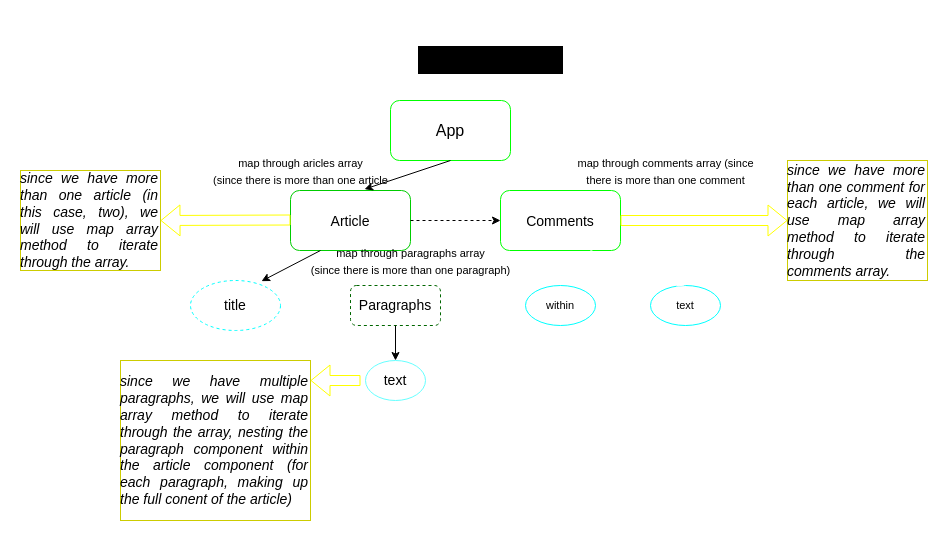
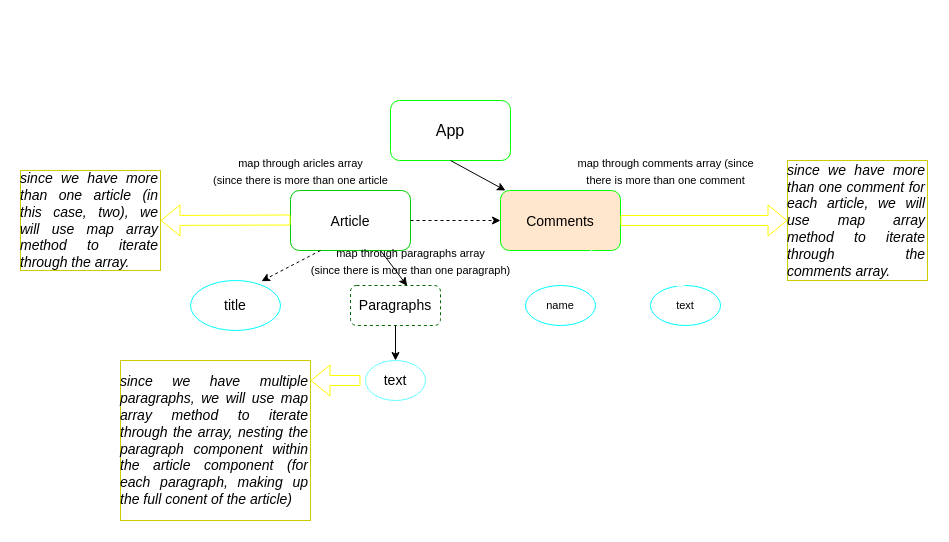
  <mxCell id="0" />
  <mxCell id="1" parent="0" />
  <mxCell id="2" value="&lt;font size=&quot;3&quot;&gt;App&lt;/font&gt;" style="rounded=1;whiteSpace=wrap;html=1;strokeColor=#00FF00;" vertex="1" parent="1"><mxGeometry x="390" y="100" width="120" height="60" as="geometry" /></mxCell>
- <mxCell id="3" value="&lt;pre&gt;&lt;font style=&quot;font-size: 24px&quot;&gt;&lt;u style=&quot;font-weight: normal ; background-color: rgb(0 , 0 , 0)&quot;&gt;Components&lt;/u&gt;&lt;/font&gt;&lt;/pre&gt;" style="text;html=1;align=center;verticalAlign=middle;resizable=0;points=[];autosize=1;strokeColor=none;fillColor=none;fontSize=24;" vertex="1" parent="1"><mxGeometry x="410" y="20" width="160" height="80" as="geometry" /></mxCell>
  <mxCell id="4" value="&lt;span style=&quot;font-size: 14px&quot;&gt;Article&lt;/span&gt;" style="rounded=1;whiteSpace=wrap;html=1;fontSize=18;strokeColor=#00CC00;" vertex="1" parent="1"><mxGeometry x="290" y="190" width="120" height="60" as="geometry" /></mxCell>
  <mxCell id="5" value="" style="edgeStyle=none;html=1;fontSize=11;strokeColor=#FFFFFF;" edge="1" parent="1" source="6" target="20"><mxGeometry relative="1" as="geometry" /></mxCell>
- <mxCell id="6" value="&lt;span style=&quot;font-size: 14px&quot;&gt;Comments&lt;/span&gt;" style="rounded=1;whiteSpace=wrap;html=1;fontSize=18;strokeColor=#00FF00;" vertex="1" parent="1"><mxGeometry x="500" y="190" width="120" height="60" as="geometry" /></mxCell>
- <mxCell id="7" value="" style="endArrow=classic;html=1;fontSize=14;exitX=0.5;exitY=1;exitDx=0;exitDy=0;entryX=0.617;entryY=-0.022;entryDx=0;entryDy=0;entryPerimeter=0;" edge="1" parent="1" source="2" target="4"><mxGeometry width="50" height="50" relative="1" as="geometry"><mxPoint x="490" y="270" as="sourcePoint" /><mxPoint x="540" y="220" as="targetPoint" /></mxGeometry></mxCell>
- <mxCell id="8" value="" style="endArrow=classic;html=1;fontSize=14;exitX=0.25;exitY=1;exitDx=0;exitDy=0;entryX=0.789;entryY=0.013;entryDx=0;entryDy=0;entryPerimeter=0;" edge="1" parent="1" source="4" target="9"><mxGeometry width="50" height="50" relative="1" as="geometry"><mxPoint x="260" y="330" as="sourcePoint" /><mxPoint x="250" y="290" as="targetPoint" /></mxGeometry></mxCell>
- <mxCell id="9" value="title" style="ellipse;whiteSpace=wrap;html=1;fontSize=14;strokeColor=#00FFFF;dashed=1;" vertex="1" parent="1"><mxGeometry x="190" y="280" width="90" height="50" as="geometry" /></mxCell>
+ <mxCell id="6" value="&lt;span style=&quot;font-size: 14px&quot;&gt;Comments&lt;/span&gt;" style="rounded=1;whiteSpace=wrap;html=1;fontSize=18;strokeColor=#00FF00;fillColor=#ffe6cc;" vertex="1" parent="1"><mxGeometry x="500" y="190" width="120" height="60" as="geometry" /></mxCell>
+ <mxCell id="7" value="" style="endArrow=classic;html=1;fontSize=14;exitX=0.5;exitY=1;exitDx=0;exitDy=0;" edge="1" parent="1" source="2" target="6"><mxGeometry width="50" height="50" relative="1" as="geometry"><mxPoint x="490" y="270" as="sourcePoint" /><mxPoint x="540" y="220" as="targetPoint" /></mxGeometry></mxCell>
+ <mxCell id="8" value="" style="endArrow=classic;html=1;fontSize=14;exitX=0.25;exitY=1;exitDx=0;exitDy=0;entryX=0.789;entryY=0.013;entryDx=0;entryDy=0;entryPerimeter=0;dashed=1;" edge="1" parent="1" source="4" target="9"><mxGeometry width="50" height="50" relative="1" as="geometry"><mxPoint x="260" y="330" as="sourcePoint" /><mxPoint x="250" y="290" as="targetPoint" /></mxGeometry></mxCell>
+ <mxCell id="9" value="title" style="ellipse;whiteSpace=wrap;html=1;fontSize=14;strokeColor=#00FFFF;" vertex="1" parent="1"><mxGeometry x="190" y="280" width="90" height="50" as="geometry" /></mxCell>
  <mxCell id="10" value="Paragraphs" style="rounded=1;whiteSpace=wrap;html=1;fontSize=14;strokeColor=#006600;dashed=1;" vertex="1" parent="1"><mxGeometry x="350" y="285" width="90" height="40" as="geometry" /></mxCell>
+ <mxCell id="11" value="" style="endArrow=classic;html=1;fontSize=14;exitX=0.75;exitY=1;exitDx=0;exitDy=0;entryX=0.63;entryY=0.008;entryDx=0;entryDy=0;entryPerimeter=0;" edge="1" parent="1" source="4" target="10"><mxGeometry width="50" height="50" relative="1" as="geometry"><mxPoint x="490" y="270" as="sourcePoint" /><mxPoint x="540" y="220" as="targetPoint" /></mxGeometry></mxCell>
  <mxCell id="12" value="text" style="ellipse;whiteSpace=wrap;html=1;fontSize=14;strokeColor=#66FFFF;" vertex="1" parent="1"><mxGeometry x="365" y="360" width="60" height="40" as="geometry" /></mxCell>
  <mxCell id="13" value="" style="endArrow=classic;html=1;fontSize=14;exitX=0.5;exitY=1;exitDx=0;exitDy=0;entryX=0.5;entryY=0;entryDx=0;entryDy=0;" edge="1" parent="1" source="10" target="12"><mxGeometry width="50" height="50" relative="1" as="geometry"><mxPoint x="400" y="325" as="sourcePoint" /><mxPoint x="360" y="360" as="targetPoint" /></mxGeometry></mxCell>
  <mxCell id="14" value="" style="shape=flexArrow;endArrow=classic;html=1;fontSize=14;strokeColor=#FFFF00;" edge="1" parent="1"><mxGeometry width="50" height="50" relative="1" as="geometry"><mxPoint x="360" y="380" as="sourcePoint" /><mxPoint x="310" y="380" as="targetPoint" /></mxGeometry></mxCell>
  <mxCell id="15" value="&lt;div style=&quot;text-align: justify&quot;&gt;&lt;span&gt;&lt;i&gt;since we have multiple paragraphs, we will use map array method to iterate through the array, nesting the paragraph component within the article component (for each paragraph, making up the full conent of the article)&lt;/i&gt;&lt;/span&gt;&lt;/div&gt;" style="rounded=0;whiteSpace=wrap;html=1;fontSize=14;strokeColor=#CCCC00;align=right;" vertex="1" parent="1"><mxGeometry x="120" y="360" width="190" height="160" as="geometry" /></mxCell>
  <mxCell id="16" value="&lt;font style=&quot;font-size: 11px&quot;&gt;map through paragraphs array&lt;br&gt;(since there is more than one paragraph)&lt;br&gt;&lt;/font&gt;" style="text;html=1;align=center;verticalAlign=middle;resizable=0;points=[];autosize=1;strokeColor=none;fillColor=none;fontSize=14;" vertex="1" parent="1"><mxGeometry x="305" y="240" width="210" height="40" as="geometry" /></mxCell>
  <mxCell id="17" value="&lt;font style=&quot;font-size: 11px&quot;&gt;map through aricles array&lt;br&gt;(since there is more than one article&lt;br&gt;&lt;/font&gt;" style="text;html=1;align=center;verticalAlign=middle;resizable=0;points=[];autosize=1;strokeColor=none;fillColor=none;fontSize=14;" vertex="1" parent="1"><mxGeometry x="205" y="150" width="190" height="40" as="geometry" /></mxCell>
  <mxCell id="18" value="&lt;div style=&quot;text-align: justify&quot;&gt;&lt;span&gt;&lt;i&gt;since we have more than one article (in this case, two), we will use map array method to iterate through the array.&lt;/i&gt;&lt;/span&gt;&lt;/div&gt;" style="rounded=0;whiteSpace=wrap;html=1;fontSize=14;strokeColor=#CCCC00;align=right;" vertex="1" parent="1"><mxGeometry x="20" y="170" width="140" height="100" as="geometry" /></mxCell>
  <mxCell id="19" value="" style="shape=flexArrow;endArrow=classic;html=1;fontSize=14;entryX=1;entryY=0.5;entryDx=0;entryDy=0;strokeColor=#FFFF00;" edge="1" parent="1" target="18"><mxGeometry width="50" height="50" relative="1" as="geometry"><mxPoint x="290" y="219.5" as="sourcePoint" /><mxPoint x="240" y="219.5" as="targetPoint" /></mxGeometry></mxCell>
- <mxCell id="20" value="within" style="ellipse;whiteSpace=wrap;html=1;fontSize=11;strokeColor=#00FFFF;" vertex="1" parent="1"><mxGeometry x="525" y="285" width="70" height="40" as="geometry" /></mxCell>
+ <mxCell id="20" value="name" style="ellipse;whiteSpace=wrap;html=1;fontSize=11;strokeColor=#00FFFF;" vertex="1" parent="1"><mxGeometry x="525" y="285" width="70" height="40" as="geometry" /></mxCell>
  <mxCell id="21" value="text" style="ellipse;whiteSpace=wrap;html=1;fontSize=11;strokeColor=#00FFFF;" vertex="1" parent="1"><mxGeometry x="650" y="285" width="70" height="40" as="geometry" /></mxCell>
  <mxCell id="22" value="" style="endArrow=classic;html=1;fontSize=11;strokeColor=#FFFFFF;exitX=0.75;exitY=1;exitDx=0;exitDy=0;entryX=0.5;entryY=0;entryDx=0;entryDy=0;" edge="1" parent="1" source="6" target="21"><mxGeometry width="50" height="50" relative="1" as="geometry"><mxPoint x="560" y="400" as="sourcePoint" /><mxPoint x="610" y="350" as="targetPoint" /></mxGeometry></mxCell>
  <mxCell id="23" value="" style="endArrow=classic;html=1;fontSize=14;exitX=1;exitY=0.5;exitDx=0;exitDy=0;entryX=0;entryY=0.5;entryDx=0;entryDy=0;dashed=1;" edge="1" parent="1" source="4" target="6"><mxGeometry width="50" height="50" relative="1" as="geometry"><mxPoint x="460" y="170" as="sourcePoint" /><mxPoint x="540" y="200" as="targetPoint" /></mxGeometry></mxCell>
  <mxCell id="24" value="&lt;div style=&quot;text-align: justify&quot;&gt;&lt;span&gt;&lt;i&gt;since we have more than one comment for each article, we will use map array method to iterate through the comments array.&lt;/i&gt;&lt;/span&gt;&lt;/div&gt;" style="rounded=0;whiteSpace=wrap;html=1;fontSize=14;strokeColor=#CCCC00;align=right;" vertex="1" parent="1"><mxGeometry x="787" y="160" width="140" height="120" as="geometry" /></mxCell>
  <mxCell id="25" value="" style="shape=flexArrow;endArrow=classic;html=1;fontSize=14;strokeColor=#FFFF00;entryX=0;entryY=0.5;entryDx=0;entryDy=0;exitX=1;exitY=0.5;exitDx=0;exitDy=0;exitPerimeter=0;" edge="1" parent="1" target="24" source="6"><mxGeometry width="50" height="50" relative="1" as="geometry"><mxPoint x="595" y="210" as="sourcePoint" /><mxPoint x="740" y="200" as="targetPoint" /><Array as="points" /></mxGeometry></mxCell>
  <mxCell id="26" value="&lt;font style=&quot;font-size: 11px&quot;&gt;map through comments array (since&lt;br&gt;there is more than one comment&lt;br&gt;&lt;/font&gt;" style="text;html=1;align=center;verticalAlign=middle;resizable=0;points=[];autosize=1;strokeColor=none;fillColor=none;fontSize=14;" vertex="1" parent="1"><mxGeometry x="570" y="150" width="190" height="40" as="geometry" /></mxCell>
